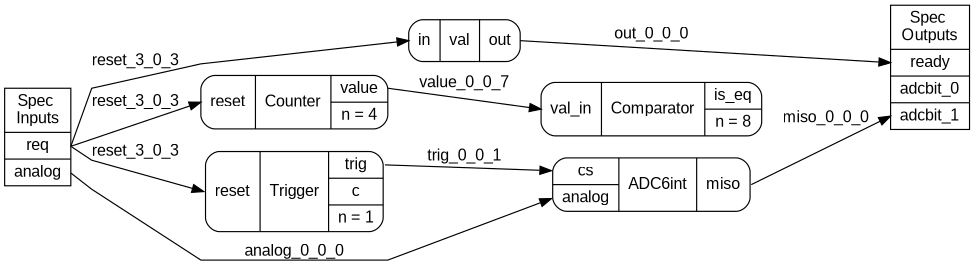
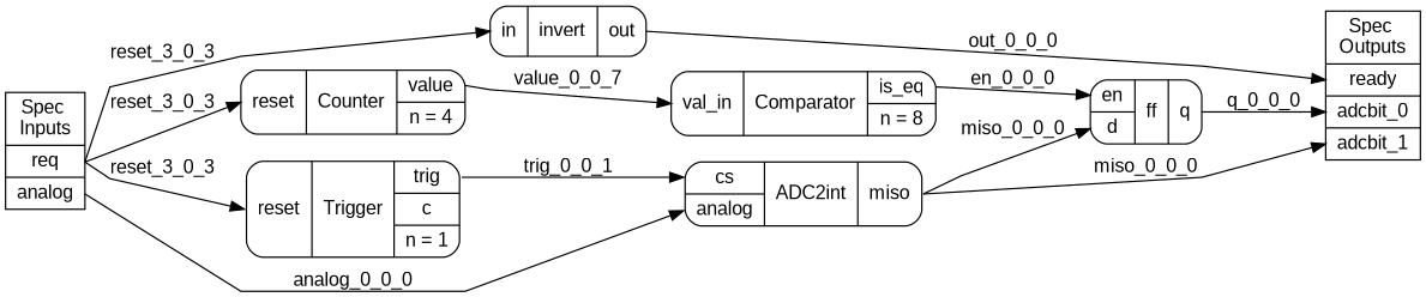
  digraph {
    compound=true
    fontname="Liberation Sans"
    labeljust=center
    labelloc=b
    rankdir=LR
    splines=polyline
    node [fontname="Liberation Sans" shape=Mrecord]
    edge [fontname="Liberation Sans" headport=reset tailport=req]
    n1 [label="Spec \nInputs|<req> req|<analog> analog" rank=source shape=record]
-   n2 [label="{{<in> in}|val|{<out> out}}"]
-   n3 [label="{{<cs> cs|<analog> analog}|ADC6int|{<miso> miso}}"]
+   n2 [label="{{<in> in}|invert|{<out> out}}"]
+   n3 [label="{{<cs> cs|<analog> analog}|ADC2int|{<miso> miso}}"]
    n4 [label="{{<reset> reset}|Counter|{<value> value|<n> n = 4}}"]
    n5 [label="{{<reset> reset}|Trigger|{<trig> trig|<c> c|<n> n = 1}}"]
    n6 [label="Spec \nOutputs|<ready> ready|<adcbit_0> adcbit_0|<adcbit_1> adcbit_1" rank=sink shape=record]
+   n7 [label="{{<en> en|<d> d}|ff|{<q> q}}"]
    n8 [label="{{<val_in> val_in}|Comparator|{<is_eq> is_eq|<n> n = 8}}"]
    n1 -> n2 [headport=in label=reset_3_0_3]
    n1 -> n3 [headport=analog label=analog_0_0_0 tailport=analog]
    n1 -> n4 [label=reset_3_0_3]
    n1 -> n5 [label=reset_3_0_3]
    n2 -> n6 [headport=ready label=out_0_0_0 tailport=out]
    n3 -> n6 [headport=adcbit_1 label=miso_0_0_0 tailport=miso]
+   n3 -> n7 [headport=d label=miso_0_0_0 tailport=miso]
    n4 -> n8 [headport=val_in label=value_0_0_7 tailport=value]
    n5 -> n3 [headport=cs label=trig_0_0_1 tailport=trig]
+   n7 -> n6 [headport=adcbit_0 label=q_0_0_0 tailport=q]
+   n8 -> n7 [headport=en label=en_0_0_0 tailport=is_eq]
  }
